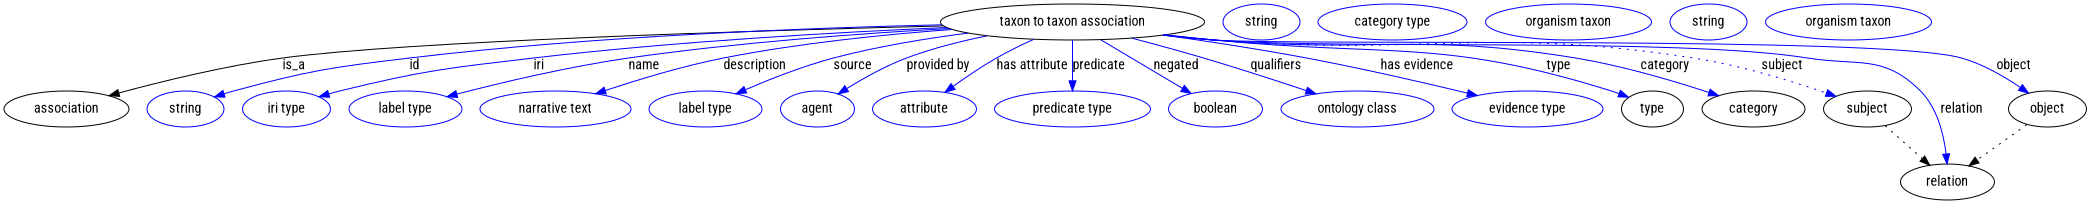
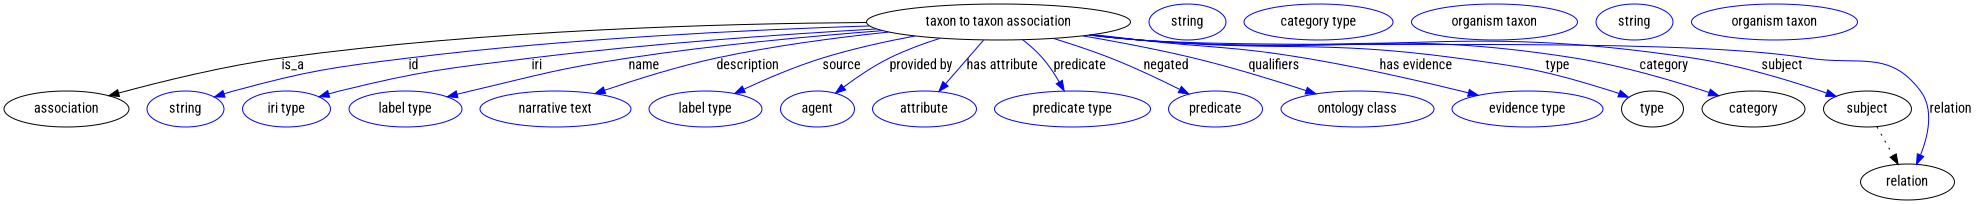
  digraph {
    fontname="Roboto Condensed"
    node [fontname="Roboto Condensed" color=blue]
    edge [fontname="Roboto Condensed" color=blue style=solid]
    n1 [height=0.5 label="taxon to taxon association" width=3.665 color=""]
    association [height=0.5 width=1.7332 color=""]
    n3 [height=0.5 label=string width=1.0652]
    n4 [height=0.5 label="iri type" width=1.2277]
    n5 [height=0.5 label="label type" width=1.5707]
    n6 [height=0.5 label="narrative text" width=2.0943]
    n7 [height=0.5 label="label type" width=1.5707]
    n8 [height=0.5 label=agent width=1.0291]
    n9 [height=0.5 label=attribute width=1.4443]
    n10 [height=0.5 label="predicate type" width=2.1665]
-   n11 [height=0.5 label=boolean width=1.2999]
+   n11 [height=0.5 label=predicate width=1.2999]
    n12 [height=0.5 label="ontology class" width=2.1304]
    n13 [height=0.5 label="evidence type" width=2.0943]
    type [height=0.5 width=0.86659 color=""]
    category [height=0.5 width=1.4263 color=""]
    subject [height=0.5 width=1.2277 color=""]
    relation [height=0.5 width=1.2999 color=""]
-   object [height=0.5 width=1.0832 color=""]
    n19 [height=0.5 label=string width=1.0652]
    n20 [height=0.5 label="category type" width=2.0762]
    n21 [height=0.5 label="organism taxon" width=2.3109]
    n22 [height=0.5 label=string width=1.0652]
    n23 [height=0.5 label="organism taxon" width=2.3109]
    n1 -> association [label=is_a color="" style=""]
    n1 -> n3 [label=id]
    n1 -> n4 [label=iri]
    n1 -> n5 [label=name]
    n1 -> n6 [label=description]
    n1 -> n7 [label=source]
    n1 -> n8 [label="provided by"]
    n1 -> n9 [label="has attribute"]
    n1 -> n10 [label=predicate]
    n1 -> n11 [label=negated]
    n1 -> n12 [label=qualifiers]
    n1 -> n13 [label="has evidence"]
    n1 -> type [label=type]
    n1 -> category [label=category]
-   n1 -> subject [label=subject style=dotted]
+   n1 -> subject [label=subject]
    n1 -> relation [label=relation]
-   n1 -> object [label=object]
    subject -> relation [style=dotted color=""]
-   object -> relation [style=dotted color=""]
  }
